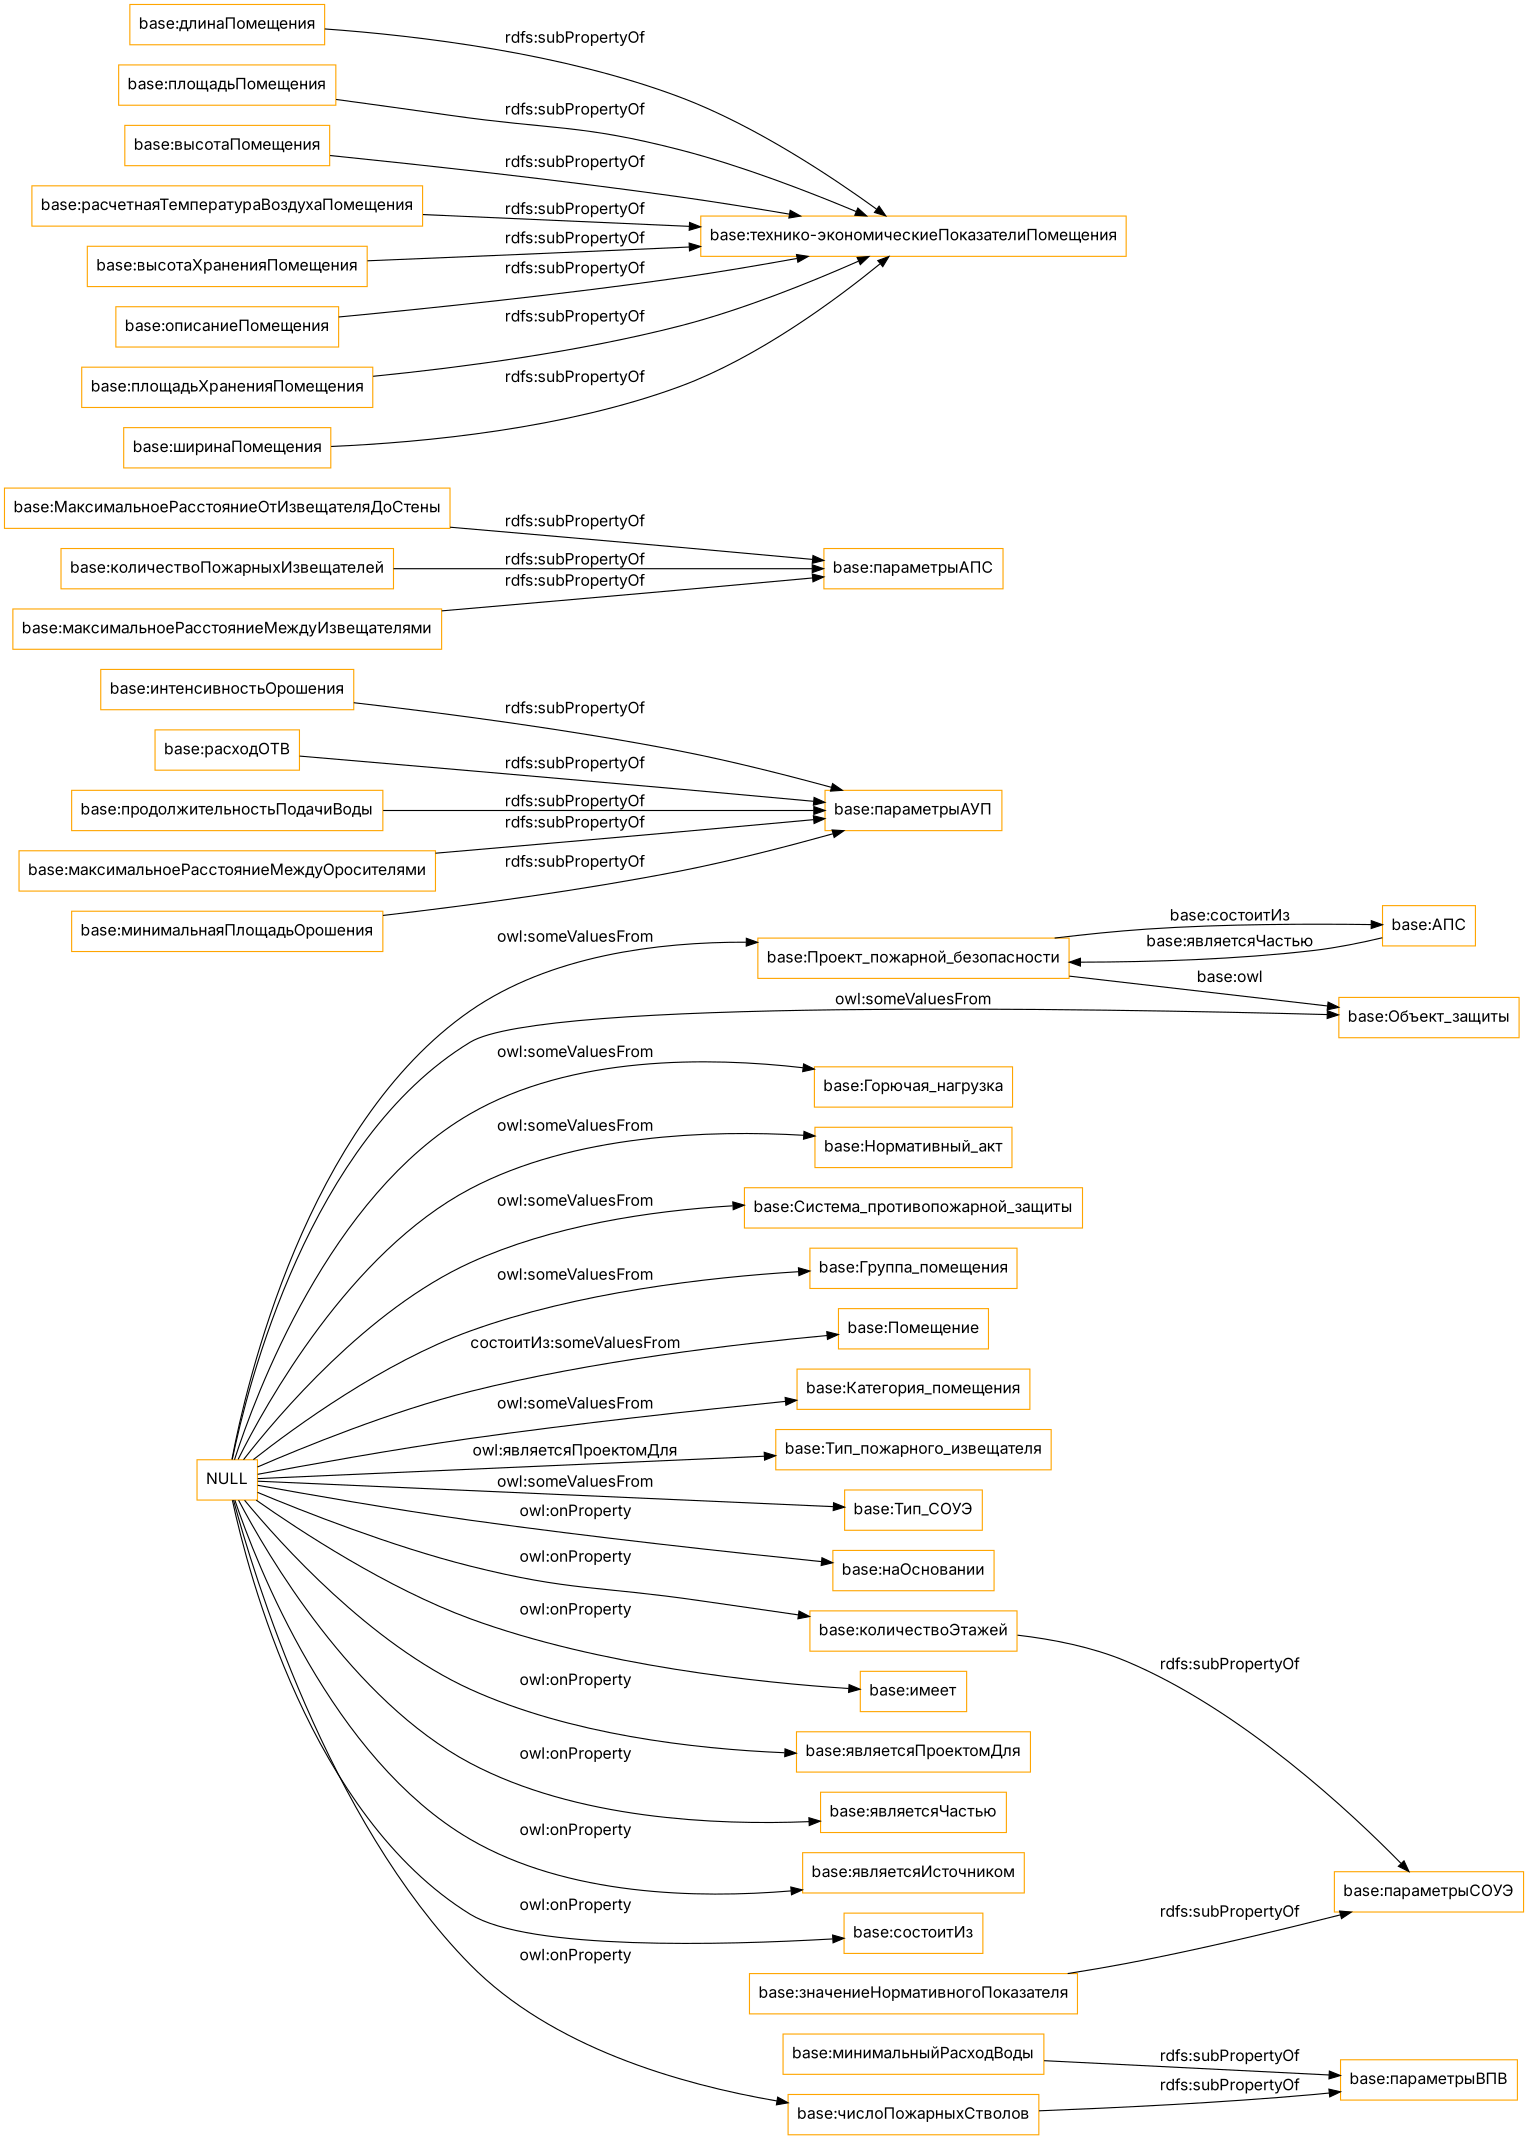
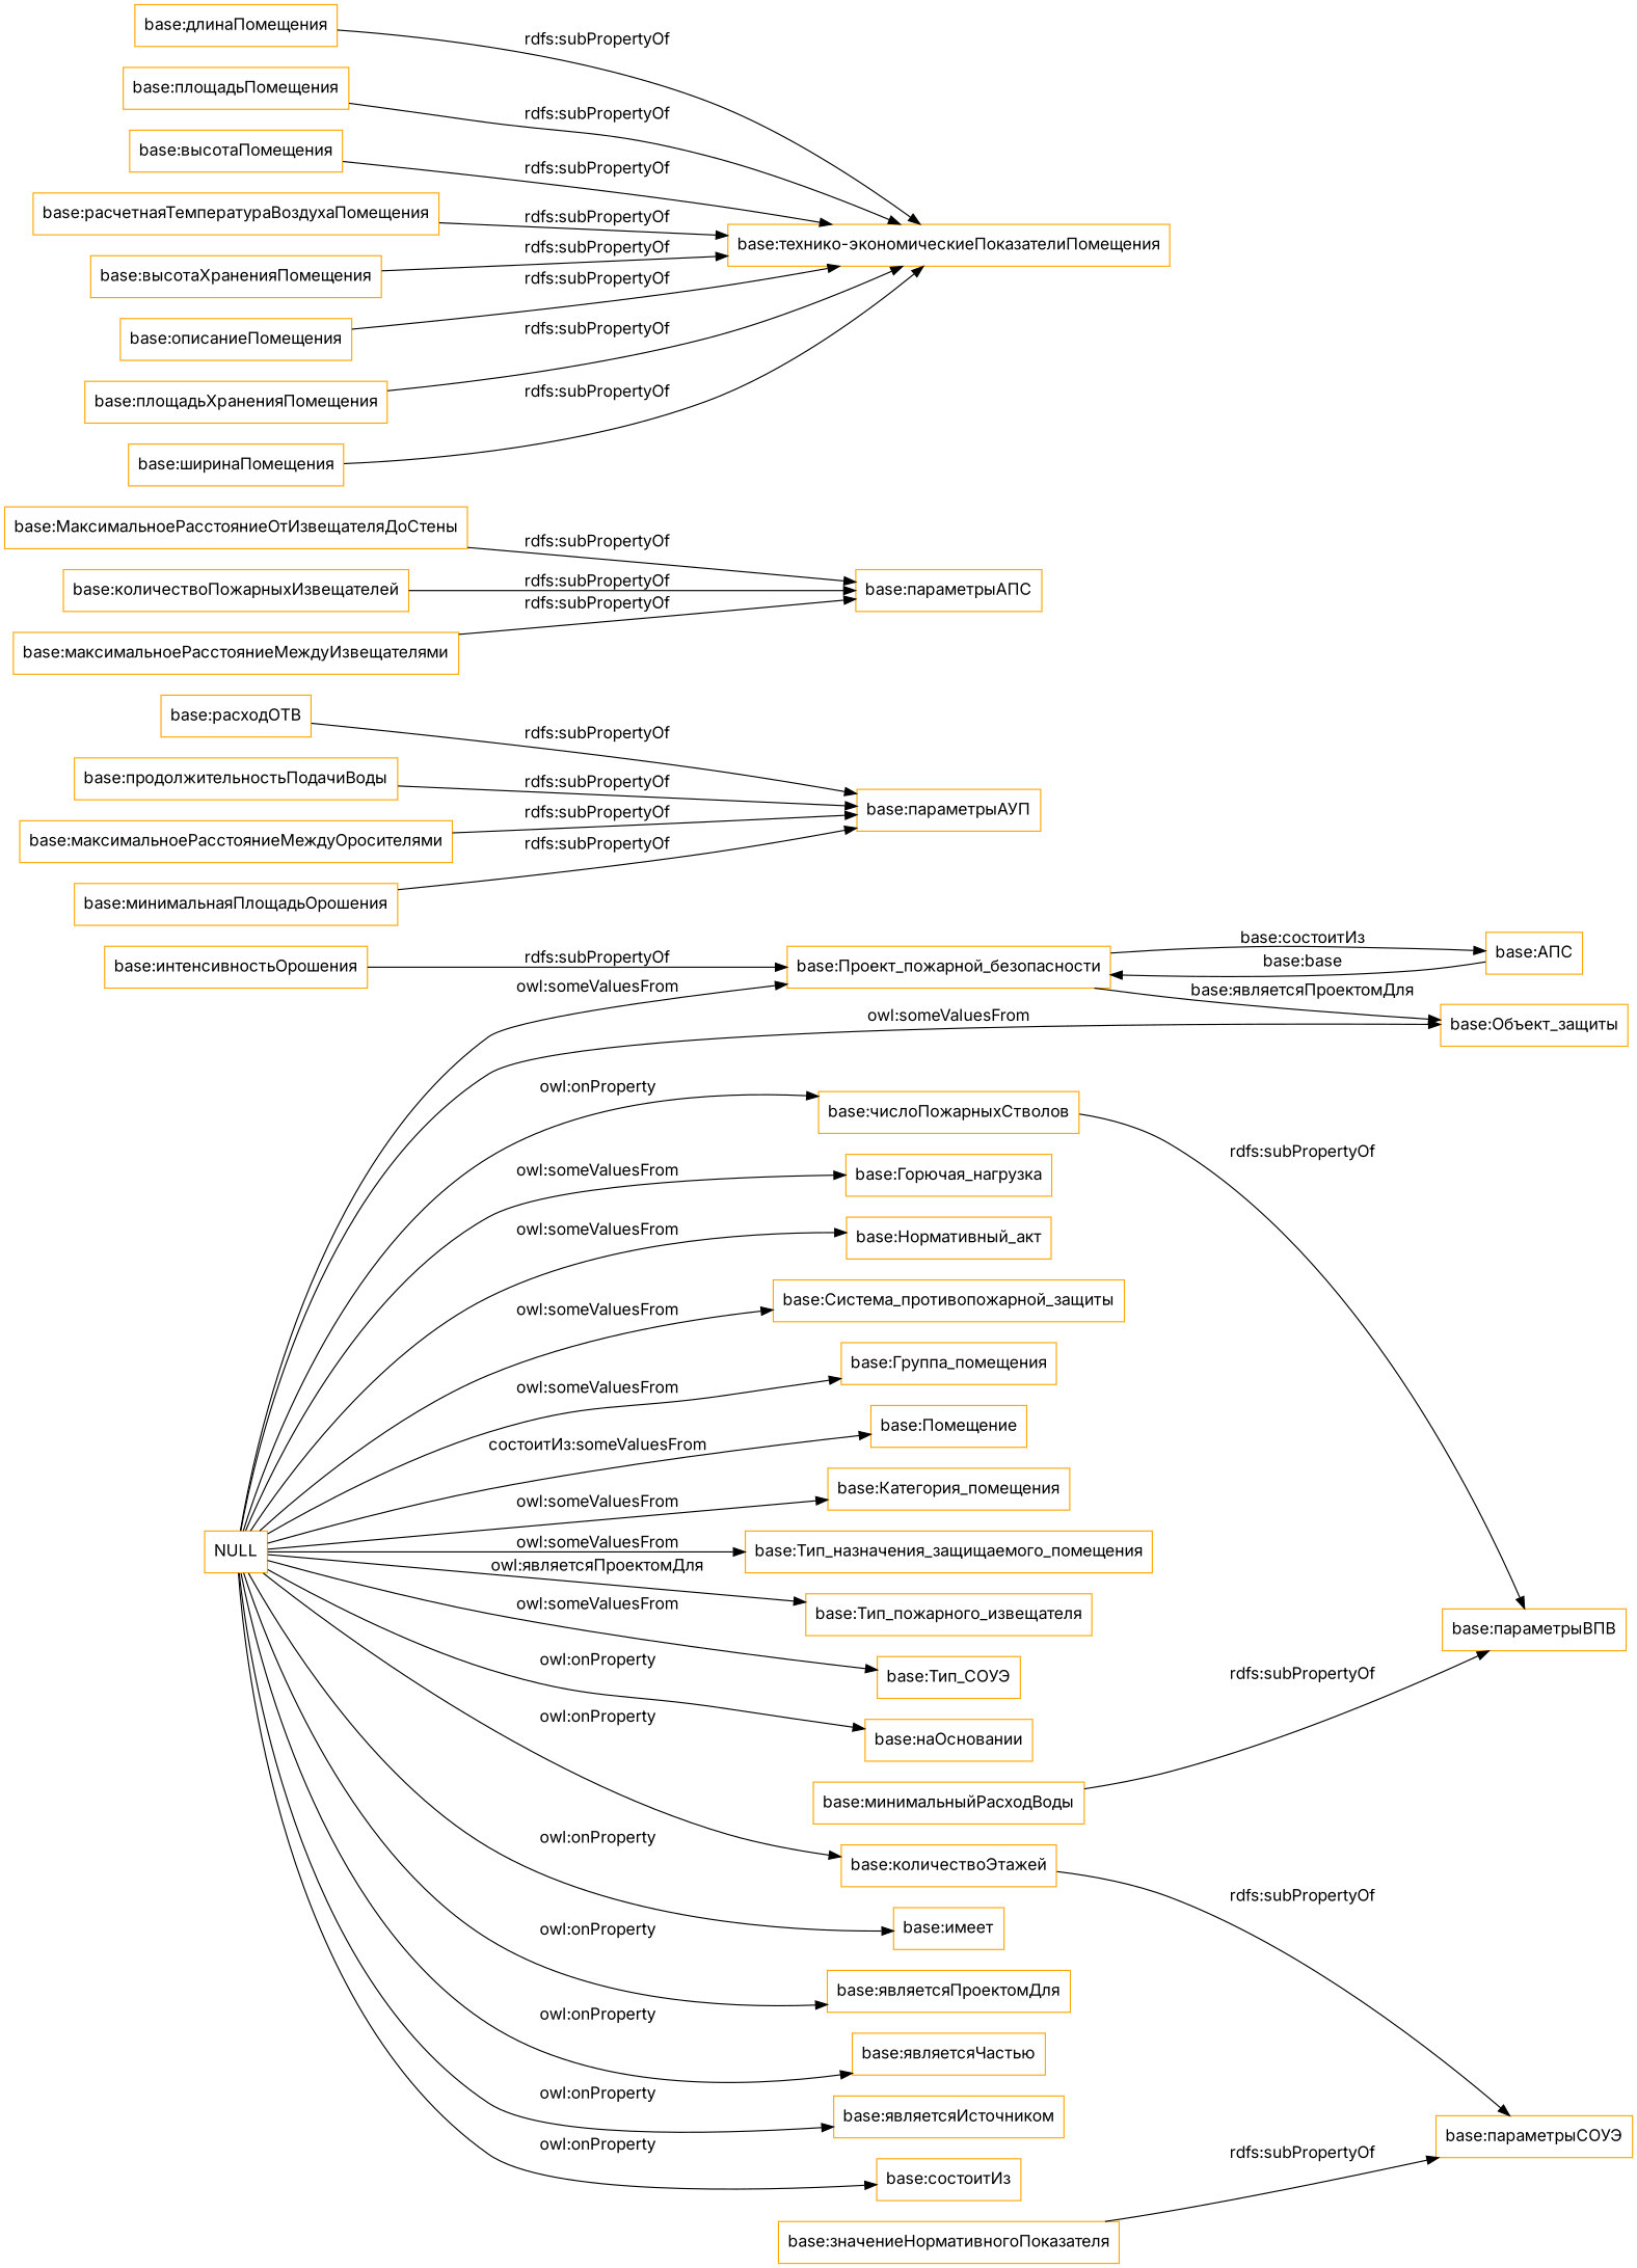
  digraph {
    fontname=Inter
    rankdir=LR
    node [color=orange fontname=Inter shape=rectangle]
    edge [fontname=Inter]
    "base:Проект_пожарной_безопасности"
    "base:Объект_защиты"
    "base:АПС"
    NULL
    "base:Горючая_нагрузка"
    "base:Нормативный_акт"
    "base:Система_противопожарной_защиты"
    "base:Группа_помещения"
    "base:Помещение"
    "base:Категория_помещения"
+   "base:Тип_назначения_защищаемого_помещения"
    "base:Тип_пожарного_извещателя"
    "base:Тип_СОУЭ"
    "base:наОсновании"
    "base:количествоЭтажей"
    "base:имеет"
    "base:являетсяПроектомДля"
    "base:являетсяЧастью"
    "base:являетсяИсточником"
    "base:состоитИз"
    "base:числоПожарныхСтволов"
    "base:параметрыСОУЭ"
    "base:параметрыВПВ"
    "base:интенсивностьОрошения"
    "base:параметрыАУП"
    "base:МаксимальноеРасстояниеОтИзвещателяДоСтены"
    "base:параметрыАПС"
    "base:расходОТВ"
    "base:длинаПомещения"
    "base:технико-экономическиеПоказателиПомещения"
    "base:площадьПомещения"
    "base:значениеНормативногоПоказателя"
    "base:высотаПомещения"
    "base:продолжительностьПодачиВоды"
    "base:расчетнаяТемператураВоздухаПомещения"
    "base:высотаХраненияПомещения"
    "base:количествоПожарныхИзвещателей"
    "base:описаниеПомещения"
    "base:максимальноеРасстояниеМеждуОросителями"
    "base:максимальноеРасстояниеМеждуИзвещателями"
    "base:минимальныйРасходВоды"
    "base:площадьХраненияПомещения"
    "base:минимальнаяПлощадьОрошения"
    "base:ширинаПомещения"
-   "base:Проект_пожарной_безопасности" -> "base:Объект_защиты" [label="base:owl"]
+   "base:Проект_пожарной_безопасности" -> "base:Объект_защиты" [label="base:являетсяПроектомДля"]
    "base:Проект_пожарной_безопасности" -> "base:АПС" [label="base:состоитИз"]
-   "base:АПС" -> "base:Проект_пожарной_безопасности" [label="base:являетсяЧастью"]
+   "base:АПС" -> "base:Проект_пожарной_безопасности" [label="base:base"]
    NULL -> "base:Проект_пожарной_безопасности" [label="owl:someValuesFrom"]
    NULL -> "base:Объект_защиты" [label="owl:someValuesFrom"]
    NULL -> "base:Горючая_нагрузка" [label="owl:someValuesFrom"]
    NULL -> "base:Нормативный_акт" [label="owl:someValuesFrom"]
    NULL -> "base:Система_противопожарной_защиты" [label="owl:someValuesFrom"]
    NULL -> "base:Группа_помещения" [label="owl:someValuesFrom"]
    NULL -> "base:Помещение" [label="состоитИз:someValuesFrom"]
    NULL -> "base:Категория_помещения" [label="owl:someValuesFrom"]
+   NULL -> "base:Тип_назначения_защищаемого_помещения" [label="owl:someValuesFrom"]
    NULL -> "base:Тип_пожарного_извещателя" [label="owl:являетсяПроектомДля"]
    NULL -> "base:Тип_СОУЭ" [label="owl:someValuesFrom"]
    NULL -> "base:наОсновании" [label="owl:onProperty"]
    NULL -> "base:количествоЭтажей" [label="owl:onProperty"]
    NULL -> "base:имеет" [label="owl:onProperty"]
    NULL -> "base:являетсяПроектомДля" [label="owl:onProperty"]
    NULL -> "base:являетсяЧастью" [label="owl:onProperty"]
    NULL -> "base:являетсяИсточником" [label="owl:onProperty"]
    NULL -> "base:состоитИз" [label="owl:onProperty"]
    NULL -> "base:числоПожарныхСтволов" [label="owl:onProperty"]
    "base:количествоЭтажей" -> "base:параметрыСОУЭ" [label="rdfs:subPropertyOf"]
    "base:числоПожарныхСтволов" -> "base:параметрыВПВ" [label="rdfs:subPropertyOf"]
-   "base:интенсивностьОрошения" -> "base:параметрыАУП" [label="rdfs:subPropertyOf"]
+   "base:интенсивностьОрошения" -> "base:Проект_пожарной_безопасности" [label="rdfs:subPropertyOf"]
    "base:МаксимальноеРасстояниеОтИзвещателяДоСтены" -> "base:параметрыАПС" [label="rdfs:subPropertyOf"]
    "base:расходОТВ" -> "base:параметрыАУП" [label="rdfs:subPropertyOf"]
    "base:длинаПомещения" -> "base:технико-экономическиеПоказателиПомещения" [label="rdfs:subPropertyOf"]
    "base:площадьПомещения" -> "base:технико-экономическиеПоказателиПомещения" [label="rdfs:subPropertyOf"]
    "base:значениеНормативногоПоказателя" -> "base:параметрыСОУЭ" [label="rdfs:subPropertyOf"]
    "base:высотаПомещения" -> "base:технико-экономическиеПоказателиПомещения" [label="rdfs:subPropertyOf"]
    "base:продолжительностьПодачиВоды" -> "base:параметрыАУП" [label="rdfs:subPropertyOf"]
    "base:расчетнаяТемператураВоздухаПомещения" -> "base:технико-экономическиеПоказателиПомещения" [label="rdfs:subPropertyOf"]
    "base:высотаХраненияПомещения" -> "base:технико-экономическиеПоказателиПомещения" [label="rdfs:subPropertyOf"]
    "base:количествоПожарныхИзвещателей" -> "base:параметрыАПС" [label="rdfs:subPropertyOf"]
    "base:описаниеПомещения" -> "base:технико-экономическиеПоказателиПомещения" [label="rdfs:subPropertyOf"]
    "base:максимальноеРасстояниеМеждуОросителями" -> "base:параметрыАУП" [label="rdfs:subPropertyOf"]
    "base:максимальноеРасстояниеМеждуИзвещателями" -> "base:параметрыАПС" [label="rdfs:subPropertyOf"]
    "base:минимальныйРасходВоды" -> "base:параметрыВПВ" [label="rdfs:subPropertyOf"]
    "base:площадьХраненияПомещения" -> "base:технико-экономическиеПоказателиПомещения" [label="rdfs:subPropertyOf"]
    "base:минимальнаяПлощадьОрошения" -> "base:параметрыАУП" [label="rdfs:subPropertyOf"]
    "base:ширинаПомещения" -> "base:технико-экономическиеПоказателиПомещения" [label="rdfs:subPropertyOf"]
  }
